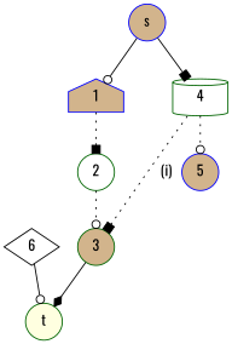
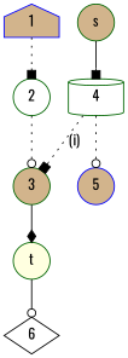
  digraph {
    fontname=Oswald
    rankdir=TB
    node [color=darkgreen fillcolor=tan fontname=Oswald shape=circle style=filled]
    edge [arrowhead=odot fontname=Oswald style=dotted]
    1 [color=blue shape=house]
-   s [color=blue]
+   s
    4 [fillcolor=white shape=cylinder]
    2 [fillcolor=white]
    3
    5 [color=blue]
    t [fillcolor=lightyellow]
    6 [color=black fillcolor=white shape=diamond]
    1 -> 2 [arrowhead=box weight=100]
-   s -> 1 [style=solid]
    s -> 4 [arrowhead=box style=solid]
    4 -> 3 [arrowhead=box label="(i)" weight=1]
    4 -> 5 [weight=100]
    2 -> 3 [weight=100]
    3 -> t [arrowhead=diamond style=solid]
-   6 -> t [style=solid]
+   t -> 6 [style=solid]
  }
